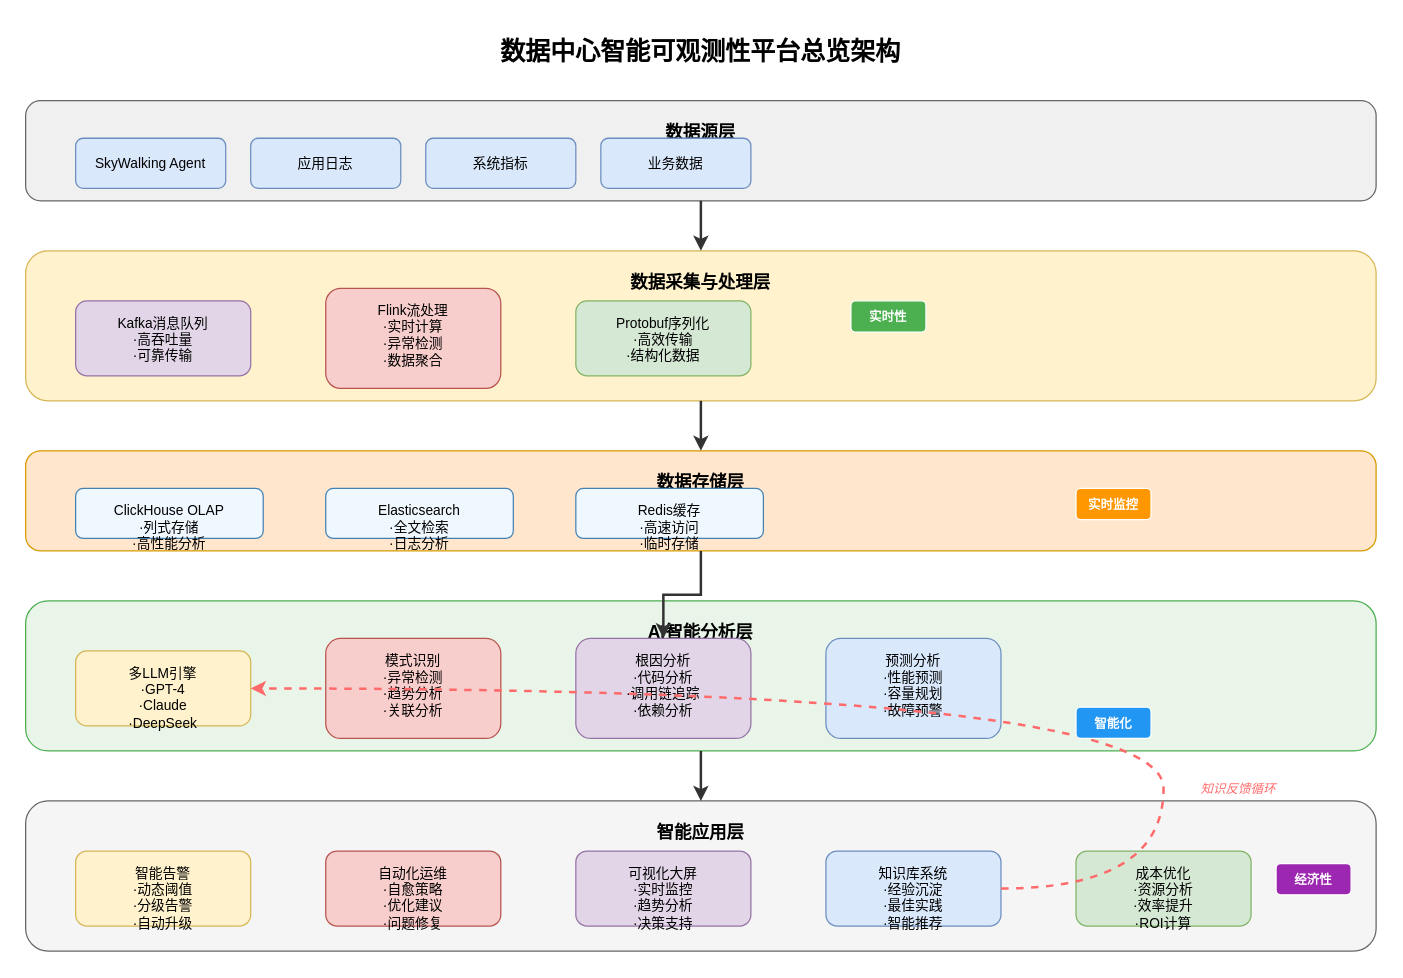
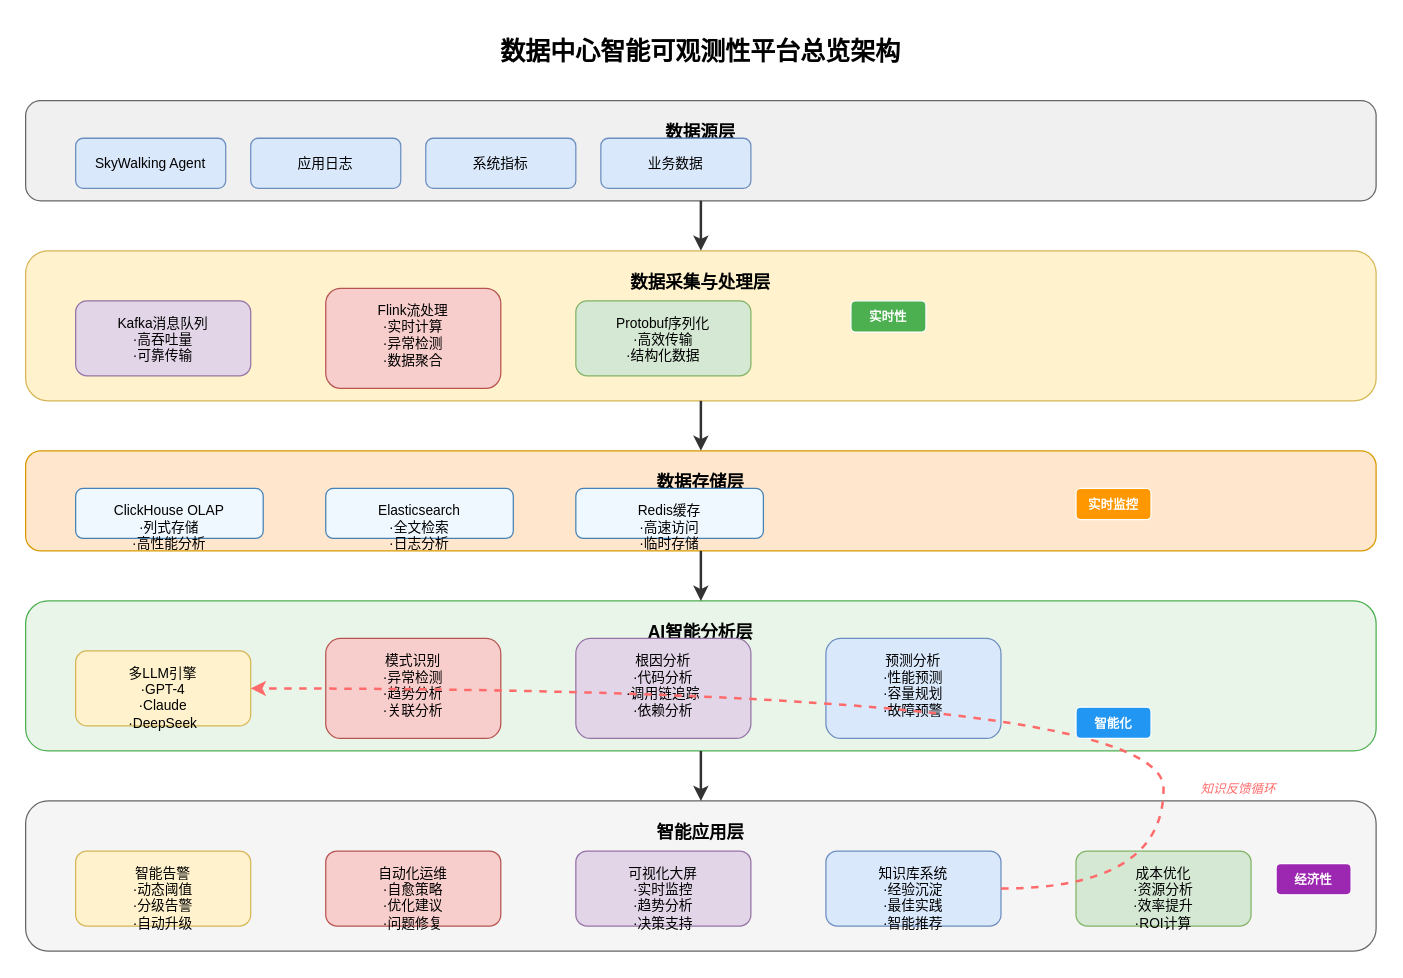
  <mxCell id="0" />
  <mxCell id="1" parent="0" />
  <mxCell id="2" value="数据中心智能可观测性平台总览架构" style="text;html=1;strokeColor=none;fillColor=none;align=center;verticalAlign=middle;whiteSpace=wrap;rounded=0;fontSize=20;fontStyle=1;" parent="1" vertex="1"><mxGeometry x="380" y="20" width="360" height="40" as="geometry" /></mxCell>
  <mxCell id="3" value="数据源层" style="rounded=1;whiteSpace=wrap;html=1;fillColor=#f0f0f0;strokeColor=#666666;fontSize=14;fontStyle=1;verticalAlign=top;spacingTop=10;" parent="1" vertex="1"><mxGeometry x="20" y="80" width="1080" height="80" as="geometry" /></mxCell>
  <mxCell id="4" value="SkyWalking Agent" style="rounded=1;whiteSpace=wrap;html=1;fillColor=#dae8fc;strokeColor=#6c8ebf;fontSize=11;" parent="1" vertex="1"><mxGeometry x="60" y="110" width="120" height="40" as="geometry" /></mxCell>
  <mxCell id="5" value="应用日志" style="rounded=1;whiteSpace=wrap;html=1;fillColor=#dae8fc;strokeColor=#6c8ebf;fontSize=11;" parent="1" vertex="1"><mxGeometry x="200" y="110" width="120" height="40" as="geometry" /></mxCell>
  <mxCell id="6" value="系统指标" style="rounded=1;whiteSpace=wrap;html=1;fillColor=#dae8fc;strokeColor=#6c8ebf;fontSize=11;" parent="1" vertex="1"><mxGeometry x="340" y="110" width="120" height="40" as="geometry" /></mxCell>
  <mxCell id="7" value="业务数据" style="rounded=1;whiteSpace=wrap;html=1;fillColor=#dae8fc;strokeColor=#6c8ebf;fontSize=11;" parent="1" vertex="1"><mxGeometry x="480" y="110" width="120" height="40" as="geometry" /></mxCell>
  <mxCell id="8" value="数据采集与处理层" style="rounded=1;whiteSpace=wrap;html=1;fillColor=#fff2cc;strokeColor=#d6b656;fontSize=14;fontStyle=1;verticalAlign=top;spacingTop=10;" parent="1" vertex="1"><mxGeometry x="20" y="200" width="1080" height="120" as="geometry" /></mxCell>
  <mxCell id="9" value="Kafka消息队列&#10;·高吞吐量&#10;·可靠传输" style="rounded=1;whiteSpace=wrap;html=1;fillColor=#e1d5e7;strokeColor=#9673a6;fontSize=11;verticalAlign=top;spacingTop=5;" parent="1" vertex="1"><mxGeometry x="60" y="240" width="140" height="60" as="geometry" /></mxCell>
  <mxCell id="10" value="Flink流处理&#10;·实时计算&#10;·异常检测&#10;·数据聚合" style="rounded=1;whiteSpace=wrap;html=1;fillColor=#f8cecc;strokeColor=#b85450;fontSize=11;verticalAlign=top;spacingTop=5;" parent="1" vertex="1"><mxGeometry x="260" y="230" width="140" height="80" as="geometry" /></mxCell>
  <mxCell id="11" value="Protobuf序列化&#10;·高效传输&#10;·结构化数据" style="rounded=1;whiteSpace=wrap;html=1;fillColor=#d5e8d4;strokeColor=#82b366;fontSize=11;verticalAlign=top;spacingTop=5;" parent="1" vertex="1"><mxGeometry x="460" y="240" width="140" height="60" as="geometry" /></mxCell>
  <mxCell id="12" value="数据存储层" style="rounded=1;whiteSpace=wrap;html=1;fillColor=#ffe6cc;strokeColor=#d79b00;fontSize=14;fontStyle=1;verticalAlign=top;spacingTop=10;" parent="1" vertex="1"><mxGeometry x="20" y="360" width="1080" height="80" as="geometry" /></mxCell>
  <mxCell id="13" value="ClickHouse OLAP&#10;·列式存储&#10;·高性能分析" style="rounded=1;whiteSpace=wrap;html=1;fillColor=#f0f8ff;strokeColor=#4682b4;fontSize=11;verticalAlign=top;spacingTop=5;" parent="1" vertex="1"><mxGeometry x="60" y="390" width="150" height="40" as="geometry" /></mxCell>
  <mxCell id="14" value="Elasticsearch&#10;·全文检索&#10;·日志分析" style="rounded=1;whiteSpace=wrap;html=1;fillColor=#f0f8ff;strokeColor=#4682b4;fontSize=11;verticalAlign=top;spacingTop=5;" parent="1" vertex="1"><mxGeometry x="260" y="390" width="150" height="40" as="geometry" /></mxCell>
  <mxCell id="15" value="Redis缓存&#10;·高速访问&#10;·临时存储" style="rounded=1;whiteSpace=wrap;html=1;fillColor=#f0f8ff;strokeColor=#4682b4;fontSize=11;verticalAlign=top;spacingTop=5;" parent="1" vertex="1"><mxGeometry x="460" y="390" width="150" height="40" as="geometry" /></mxCell>
  <mxCell id="16" value="AI智能分析层" style="rounded=1;whiteSpace=wrap;html=1;fillColor=#e8f5e8;strokeColor=#4caf50;fontSize=14;fontStyle=1;verticalAlign=top;spacingTop=10;" parent="1" vertex="1"><mxGeometry x="20" y="480" width="1080" height="120" as="geometry" /></mxCell>
  <mxCell id="17" value="多LLM引擎&#10;·GPT-4&#10;·Claude&#10;·DeepSeek" style="rounded=1;whiteSpace=wrap;html=1;fillColor=#fff2cc;strokeColor=#d6b656;fontSize=11;verticalAlign=top;spacingTop=5;" parent="1" vertex="1"><mxGeometry x="60" y="520" width="140" height="60" as="geometry" /></mxCell>
  <mxCell id="18" value="模式识别&#10;·异常检测&#10;·趋势分析&#10;·关联分析" style="rounded=1;whiteSpace=wrap;html=1;fillColor=#f8cecc;strokeColor=#b85450;fontSize=11;verticalAlign=top;spacingTop=5;" parent="1" vertex="1"><mxGeometry x="260" y="510" width="140" height="80" as="geometry" /></mxCell>
  <mxCell id="19" value="根因分析&#10;·代码分析&#10;·调用链追踪&#10;·依赖分析" style="rounded=1;whiteSpace=wrap;html=1;fillColor=#e1d5e7;strokeColor=#9673a6;fontSize=11;verticalAlign=top;spacingTop=5;" parent="1" vertex="1"><mxGeometry x="460" y="510" width="140" height="80" as="geometry" /></mxCell>
  <mxCell id="20" value="预测分析&#10;·性能预测&#10;·容量规划&#10;·故障预警" style="rounded=1;whiteSpace=wrap;html=1;fillColor=#dae8fc;strokeColor=#6c8ebf;fontSize=11;verticalAlign=top;spacingTop=5;" parent="1" vertex="1"><mxGeometry x="660" y="510" width="140" height="80" as="geometry" /></mxCell>
  <mxCell id="21" value="智能应用层" style="rounded=1;whiteSpace=wrap;html=1;fillColor=#f5f5f5;strokeColor=#666666;fontSize=14;fontStyle=1;verticalAlign=top;spacingTop=10;" parent="1" vertex="1"><mxGeometry x="20" y="640" width="1080" height="120" as="geometry" /></mxCell>
  <mxCell id="22" value="智能告警&#10;·动态阈值&#10;·分级告警&#10;·自动升级" style="rounded=1;whiteSpace=wrap;html=1;fillColor=#fff2cc;strokeColor=#d6b656;fontSize=11;verticalAlign=top;spacingTop=5;" parent="1" vertex="1"><mxGeometry x="60" y="680" width="140" height="60" as="geometry" /></mxCell>
  <mxCell id="23" value="自动化运维&#10;·自愈策略&#10;·优化建议&#10;·问题修复" style="rounded=1;whiteSpace=wrap;html=1;fillColor=#f8cecc;strokeColor=#b85450;fontSize=11;verticalAlign=top;spacingTop=5;" parent="1" vertex="1"><mxGeometry x="260" y="680" width="140" height="60" as="geometry" /></mxCell>
  <mxCell id="24" value="可视化大屏&#10;·实时监控&#10;·趋势分析&#10;·决策支持" style="rounded=1;whiteSpace=wrap;html=1;fillColor=#e1d5e7;strokeColor=#9673a6;fontSize=11;verticalAlign=top;spacingTop=5;" parent="1" vertex="1"><mxGeometry x="460" y="680" width="140" height="60" as="geometry" /></mxCell>
  <mxCell id="25" value="知识库系统&#10;·经验沉淀&#10;·最佳实践&#10;·智能推荐" style="rounded=1;whiteSpace=wrap;html=1;fillColor=#dae8fc;strokeColor=#6c8ebf;fontSize=11;verticalAlign=top;spacingTop=5;" parent="1" vertex="1"><mxGeometry x="660" y="680" width="140" height="60" as="geometry" /></mxCell>
  <mxCell id="26" value="成本优化&#10;·资源分析&#10;·效率提升&#10;·ROI计算" style="rounded=1;whiteSpace=wrap;html=1;fillColor=#d5e8d4;strokeColor=#82b366;fontSize=11;verticalAlign=top;spacingTop=5;" parent="1" vertex="1"><mxGeometry x="860" y="680" width="140" height="60" as="geometry" /></mxCell>
  <mxCell id="27" value="" style="edgeStyle=orthogonalEdgeStyle;rounded=0;orthogonalLoop=1;jettySize=auto;html=1;strokeWidth=2;fillColor=#333333;strokeColor=#333333;" parent="1" source="3" target="8" edge="1"><mxGeometry relative="1" as="geometry" /></mxCell>
  <mxCell id="28" value="" style="edgeStyle=orthogonalEdgeStyle;rounded=0;orthogonalLoop=1;jettySize=auto;html=1;strokeWidth=2;fillColor=#333333;strokeColor=#333333;" parent="1" source="8" target="12" edge="1"><mxGeometry relative="1" as="geometry" /></mxCell>
- <mxCell id="29" value="" style="edgeStyle=orthogonalEdgeStyle;rounded=0;orthogonalLoop=1;jettySize=auto;html=1;strokeWidth=2;fillColor=#333333;strokeColor=#333333;" parent="1" source="12" target="19" edge="1"><mxGeometry relative="1" as="geometry" /></mxCell>
+ <mxCell id="29" value="" style="edgeStyle=orthogonalEdgeStyle;rounded=0;orthogonalLoop=1;jettySize=auto;html=1;strokeWidth=2;fillColor=#333333;strokeColor=#333333;" parent="1" source="12" target="16" edge="1"><mxGeometry relative="1" as="geometry" /></mxCell>
  <mxCell id="30" value="" style="edgeStyle=orthogonalEdgeStyle;rounded=0;orthogonalLoop=1;jettySize=auto;html=1;strokeWidth=2;fillColor=#333333;strokeColor=#333333;" parent="1" source="16" target="21" edge="1"><mxGeometry relative="1" as="geometry" /></mxCell>
  <mxCell id="31" value="" style="edgeStyle=orthogonalEdgeStyle;rounded=1;orthogonalLoop=1;jettySize=auto;html=1;strokeWidth=2;fillColor=#ff6b6b;strokeColor=#ff6b6b;dashed=1;curved=1;" parent="1" source="25" target="17" edge="1"><mxGeometry relative="1" as="geometry"><Array as="points"><mxPoint x="930" y="710" /><mxPoint x="930" y="550" /><mxPoint x="200" y="550" /></Array></mxGeometry></mxCell>
  <mxCell id="32" value="知识反馈循环" style="text;html=1;strokeColor=none;fillColor=none;align=center;verticalAlign=middle;whiteSpace=wrap;rounded=0;fontSize=10;fontStyle=2;fontColor=#ff6b6b;" parent="1" vertex="1"><mxGeometry x="950" y="620" width="80" height="20" as="geometry" /></mxCell>
  <mxCell id="33" value="实时性" style="rounded=1;whiteSpace=wrap;html=1;fillColor=#4caf50;strokeColor=#ffffff;fontSize=10;fontStyle=1;fontColor=#ffffff;" parent="1" vertex="1"><mxGeometry x="680" y="240" width="60" height="25" as="geometry" /></mxCell>
  <mxCell id="34" value="智能化" style="rounded=1;whiteSpace=wrap;html=1;fillColor=#2196f3;strokeColor=#ffffff;fontSize=10;fontStyle=1;fontColor=#ffffff;" parent="1" vertex="1"><mxGeometry x="860" y="565" width="60" height="25" as="geometry" /></mxCell>
  <mxCell id="35" value="实时监控" style="rounded=1;whiteSpace=wrap;html=1;fillColor=#ff9800;strokeColor=#ffffff;fontSize=10;fontStyle=1;fontColor=#ffffff;" parent="1" vertex="1"><mxGeometry x="860" y="390" width="60" height="25" as="geometry" /></mxCell>
  <mxCell id="36" value="经济性" style="rounded=1;whiteSpace=wrap;html=1;fillColor=#9c27b0;strokeColor=#ffffff;fontSize=10;fontStyle=1;fontColor=#ffffff;" parent="1" vertex="1"><mxGeometry x="1020" y="690" width="60" height="25" as="geometry" /></mxCell>
